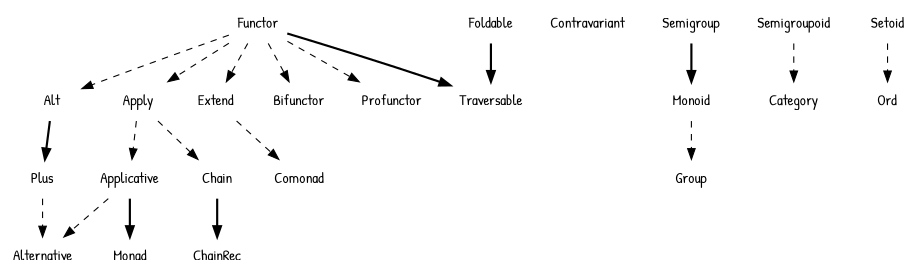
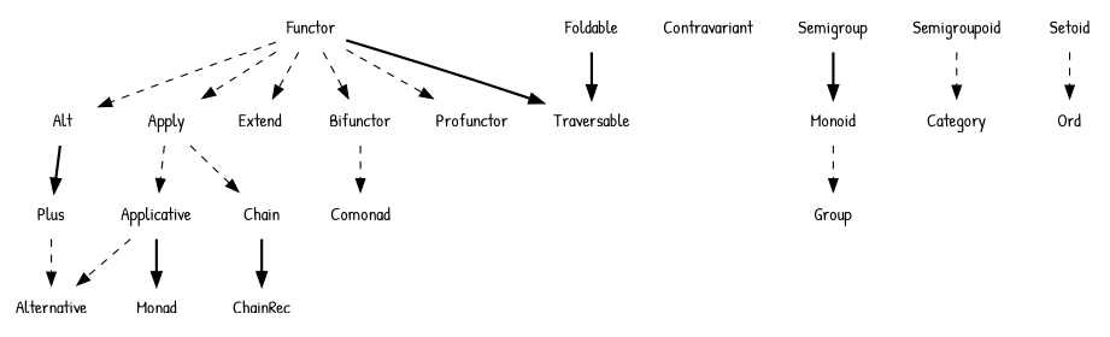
  digraph {
    fontname="Patrick Hand"
    node [color=darkgreen fontname="Patrick Hand" shape=plaintext]
    edge [fontname="Patrick Hand" style=dashed]
    Alt
    Plus
    Alternative [color=brown]
    Applicative [color=blue]
    Monad
    Apply [color=brown]
    Chain [color=blue]
    ChainRec [color=brown]
    Extend [color=blue]
    Comonad
    Foldable [color=blue]
    Traversable
    Functor
    Bifunctor [color=blue]
    Profunctor
    Contravariant [color=blue]
    Monoid [color=blue]
    Group
    Semigroup
    Semigroupoid [color=blue]
    Category [color=blue]
    Setoid [color=brown]
    Ord
    Alt -> Plus [style=bold]
    Plus -> Alternative
    Applicative -> Alternative
    Applicative -> Monad [style=bold]
    Apply -> Applicative
    Apply -> Chain
    Chain -> ChainRec [style=bold]
-   Extend -> Comonad
+   Bifunctor -> Comonad
    Foldable -> Traversable [style=bold]
    Functor -> Alt
    Functor -> Apply
    Functor -> Extend
    Functor -> Traversable [style=bold]
    Functor -> Bifunctor
    Functor -> Profunctor
    Monoid -> Group
    Semigroup -> Monoid [style=bold]
    Semigroupoid -> Category
    Setoid -> Ord
  }
